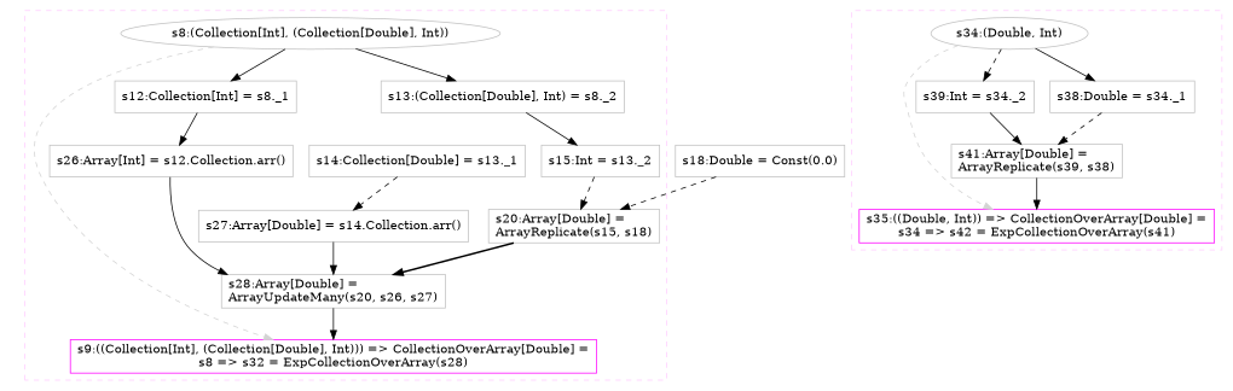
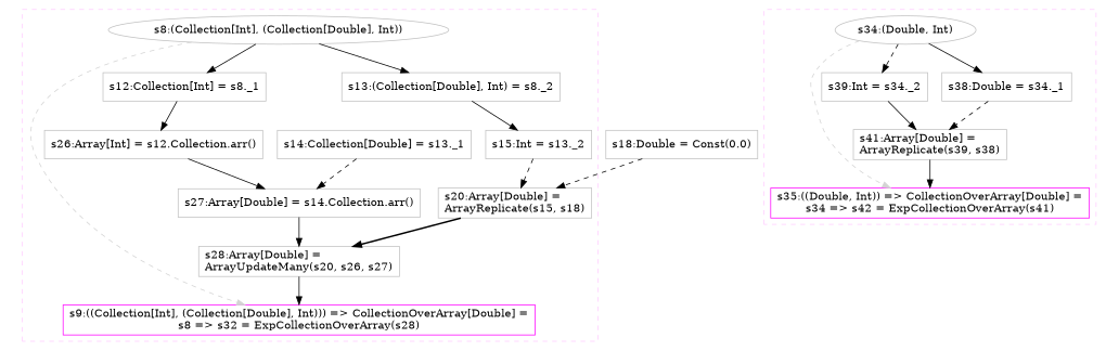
  digraph {
    concentrate=true
    node [color=gray shape=box]
    edge [style=solid]
    n1 [label="s8:(Collection[Int], (Collection[Double], Int))" shape=""]
    n2 [color=magenta label="s9:((Collection[Int], (Collection[Double], Int))) => CollectionOverArray[Double] =\ls8 => s32 = ExpCollectionOverArray(s28)"]
    n3 [label="s13:(Collection[Double], Int) = s8._2"]
    n4 [label="s15:Int = s13._2"]
    n5 [label="s20:Array[Double] =\lArrayReplicate(s15, s18)"]
    n6 [label="s12:Collection[Int] = s8._1"]
    n7 [label="s26:Array[Int] = s12.Collection.arr()"]
    n8 [label="s14:Collection[Double] = s13._1"]
    n9 [label="s27:Array[Double] = s14.Collection.arr()"]
    n10 [label="s28:Array[Double] =\lArrayUpdateMany(s20, s26, s27)"]
    n11 [label="s34:(Double, Int)" shape=""]
    n12 [color=magenta label="s35:((Double, Int)) => CollectionOverArray[Double] =\ls34 => s42 = ExpCollectionOverArray(s41)"]
    n13 [label="s39:Int = s34._2"]
    n14 [label="s38:Double = s34._1"]
    n15 [label="s41:Array[Double] =\lArrayReplicate(s39, s38)"]
    n16 [label="s18:Double = Const(0.0)"]
    subgraph cluster_1 {
      color="#FFCCFF"
      style=dashed
      n3
      n4
      n5
      n6
      n7
      n8
      n9
      n10
      subgraph sub_2 {
        color="#FFCCFF"
        rank=source
        style=dashed
        n1
      }
      subgraph sub_3 {
        color="#FFCCFF"
        rank=sink
        style=dashed
        n2
      }
    }
    subgraph cluster_4 {
      color="#FFCCFF"
      style=dashed
      n13
      n14
      n15
      subgraph sub_5 {
        color="#FFCCFF"
        rank=source
        style=dashed
        n11
      }
      subgraph sub_6 {
        color="#FFCCFF"
        rank=sink
        style=dashed
        n12
      }
    }
    n1 -> n2 [color=lightgray style=dashed weight=0]
    n1 -> n3
    n1 -> n6
    n3 -> n4
    n4 -> n5 [style=dashed]
    n5 -> n10 [style=bold]
    n6 -> n7
-   n7 -> n10
+   n7 -> n9
    n8 -> n9 [style=dashed]
    n9 -> n10
    n10 -> n2
    n11 -> n12 [color=lightgray style=dashed weight=0]
    n11 -> n13 [style=dashed]
    n11 -> n14
    n13 -> n15
    n14 -> n15 [style=dashed]
    n15 -> n12
    n16 -> n5 [style=dashed]
  }
